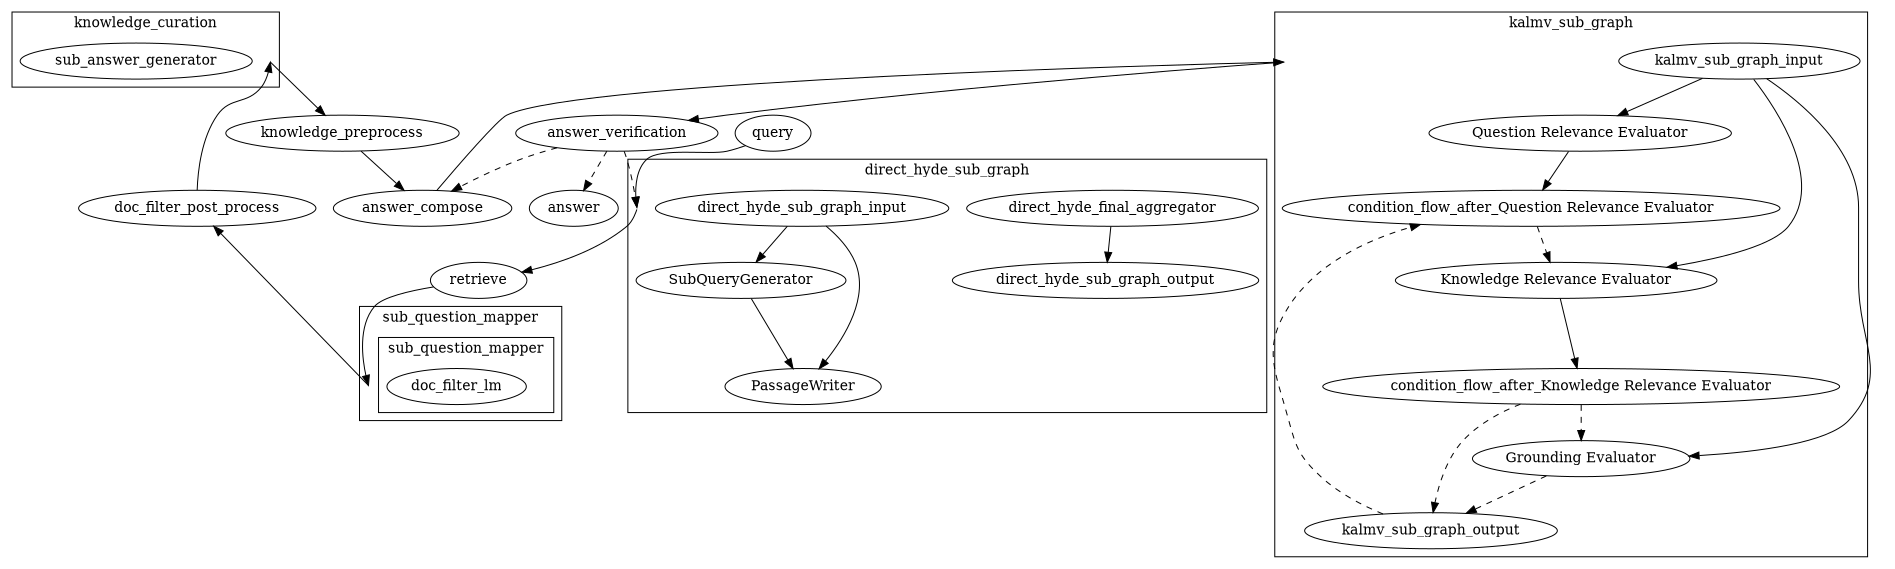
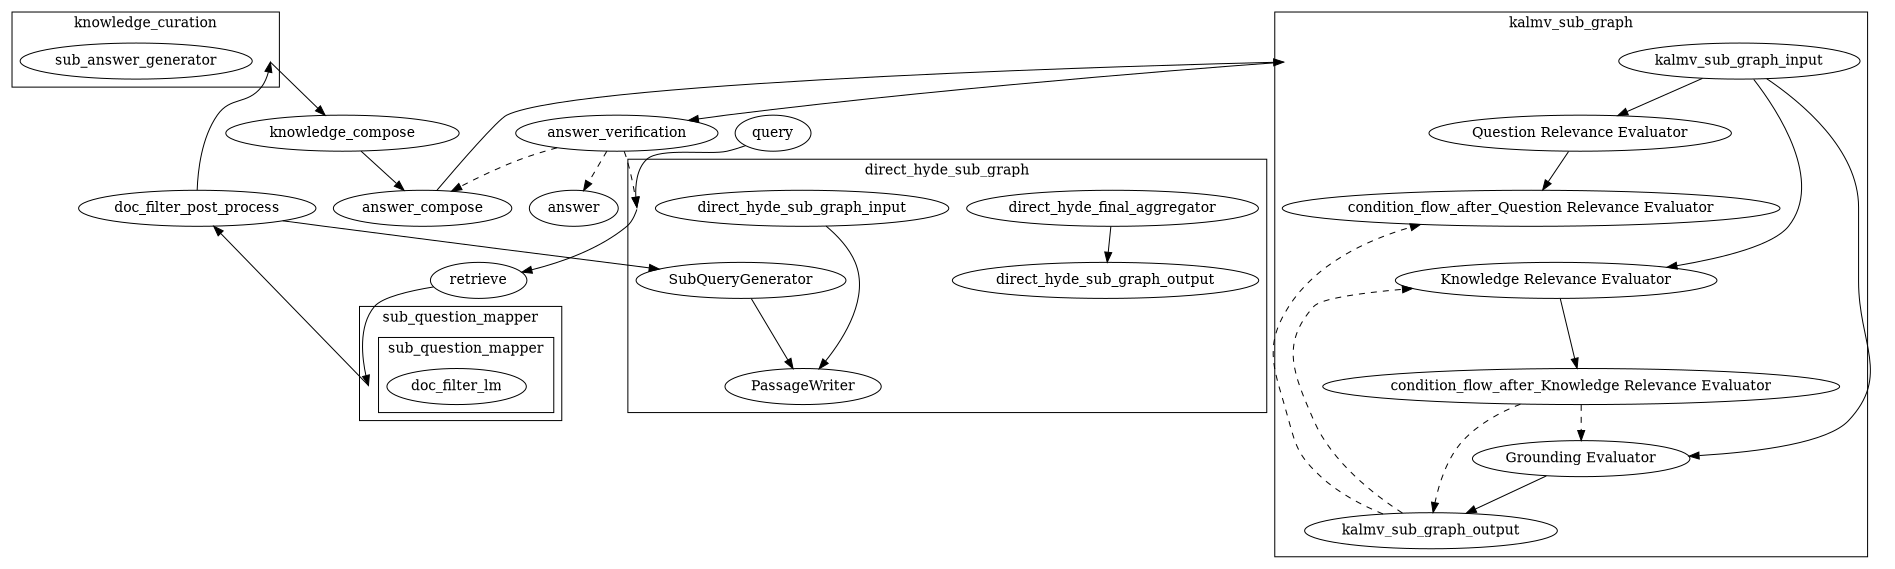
  digraph {
    compound=true
    _doc_mapper_cluster_ancor [fixedsize=true height=0 style=invis width=0]
    doc_filter_lm
    _sub_question_mapper_cluster_ancor [fixedsize=true height=0 style=invis width=0]
    _direct_hyde_sub_graph_cluster_ancor [fixedsize=true height=0 style=invis width=0]
    direct_hyde_final_aggregator
    direct_hyde_sub_graph_output
    direct_hyde_sub_graph_input
    SubQueryGenerator
    PassageWriter
    _knowledge_curation_cluster_ancor [fixedsize=true height=0 style=invis width=0]
    sub_answer_generator
    _kalmv_sub_graph_cluster_ancor [fixedsize=true height=0 style=invis width=0]
    kalmv_sub_graph_input
    "Question Relevance Evaluator"
    "Knowledge Relevance Evaluator"
    "Grounding Evaluator"
    "condition_flow_after_Question Relevance Evaluator"
    "condition_flow_after_Knowledge Relevance Evaluator"
    kalmv_sub_graph_output
    doc_filter_post_process
    retrieve
-   knowledge_preprocess
+   knowledge_preprocess [label=knowledge_compose]
    answer_verification
    _rag_cluster_ancor [fixedsize=true height=0 style=invis width=0]
    query
    answer_compose
    answer
    subgraph cluster_1 {
      label=sub_question_mapper
      _sub_question_mapper_cluster_ancor
      subgraph cluster_2 {
        label=sub_question_mapper
        _doc_mapper_cluster_ancor
        doc_filter_lm
      }
    }
    subgraph cluster_3 {
      label=direct_hyde_sub_graph
      _direct_hyde_sub_graph_cluster_ancor
      direct_hyde_final_aggregator
      direct_hyde_sub_graph_output
      direct_hyde_sub_graph_input
      SubQueryGenerator
      PassageWriter
    }
    subgraph cluster_4 {
      label=knowledge_curation
      _knowledge_curation_cluster_ancor
      sub_answer_generator
    }
    subgraph cluster_5 {
      label=kalmv_sub_graph
      _kalmv_sub_graph_cluster_ancor
      kalmv_sub_graph_input
      "Question Relevance Evaluator"
      "Knowledge Relevance Evaluator"
      "Grounding Evaluator"
      "condition_flow_after_Question Relevance Evaluator"
      "condition_flow_after_Knowledge Relevance Evaluator"
      kalmv_sub_graph_output
    }
    _sub_question_mapper_cluster_ancor -> doc_filter_post_process
    _direct_hyde_sub_graph_cluster_ancor -> retrieve
    direct_hyde_final_aggregator -> direct_hyde_sub_graph_output
-   direct_hyde_sub_graph_input -> SubQueryGenerator
+   doc_filter_post_process -> SubQueryGenerator
    direct_hyde_sub_graph_input -> PassageWriter
    SubQueryGenerator -> PassageWriter
    _knowledge_curation_cluster_ancor -> knowledge_preprocess
    _kalmv_sub_graph_cluster_ancor -> answer_verification
    kalmv_sub_graph_input -> "Question Relevance Evaluator"
    kalmv_sub_graph_input -> "Knowledge Relevance Evaluator"
    kalmv_sub_graph_input -> "Grounding Evaluator"
    "Question Relevance Evaluator" -> "condition_flow_after_Question Relevance Evaluator"
    "Knowledge Relevance Evaluator" -> "condition_flow_after_Knowledge Relevance Evaluator"
-   "Grounding Evaluator" -> kalmv_sub_graph_output [style=dashed]
-   "condition_flow_after_Question Relevance Evaluator" -> "Knowledge Relevance Evaluator" [style=dashed]
+   "Grounding Evaluator" -> kalmv_sub_graph_output
+   kalmv_sub_graph_output -> "Knowledge Relevance Evaluator" [style=dashed]
    "condition_flow_after_Knowledge Relevance Evaluator" -> "Grounding Evaluator" [style=dashed]
    "condition_flow_after_Knowledge Relevance Evaluator" -> kalmv_sub_graph_output [style=dashed]
    kalmv_sub_graph_output -> "condition_flow_after_Question Relevance Evaluator" [style=dashed]
    doc_filter_post_process -> _knowledge_curation_cluster_ancor
    retrieve -> _sub_question_mapper_cluster_ancor
    knowledge_preprocess -> answer_compose
    answer_verification -> _direct_hyde_sub_graph_cluster_ancor [style=dashed]
    answer_verification -> answer_compose [style=dashed]
    answer_verification -> answer [style=dashed]
    query -> _direct_hyde_sub_graph_cluster_ancor
    answer_compose -> _kalmv_sub_graph_cluster_ancor
  }
